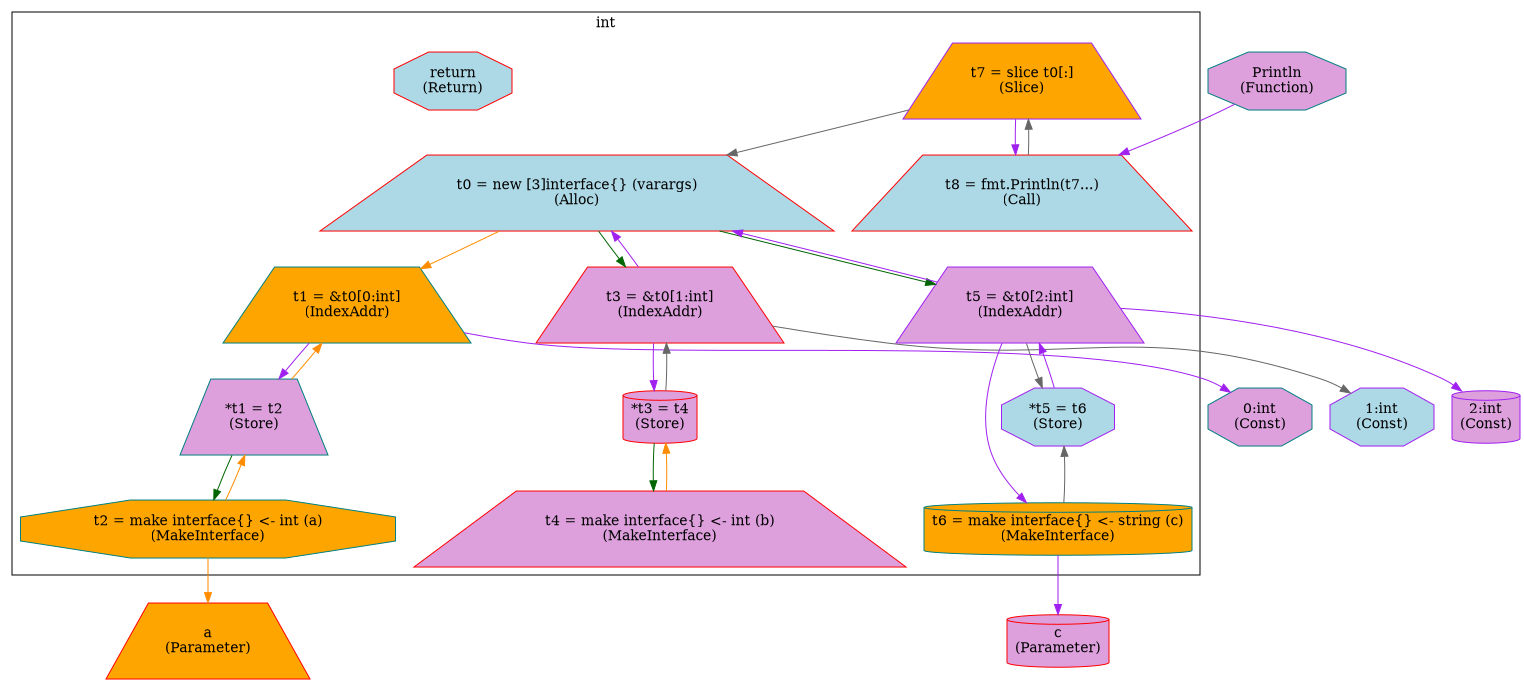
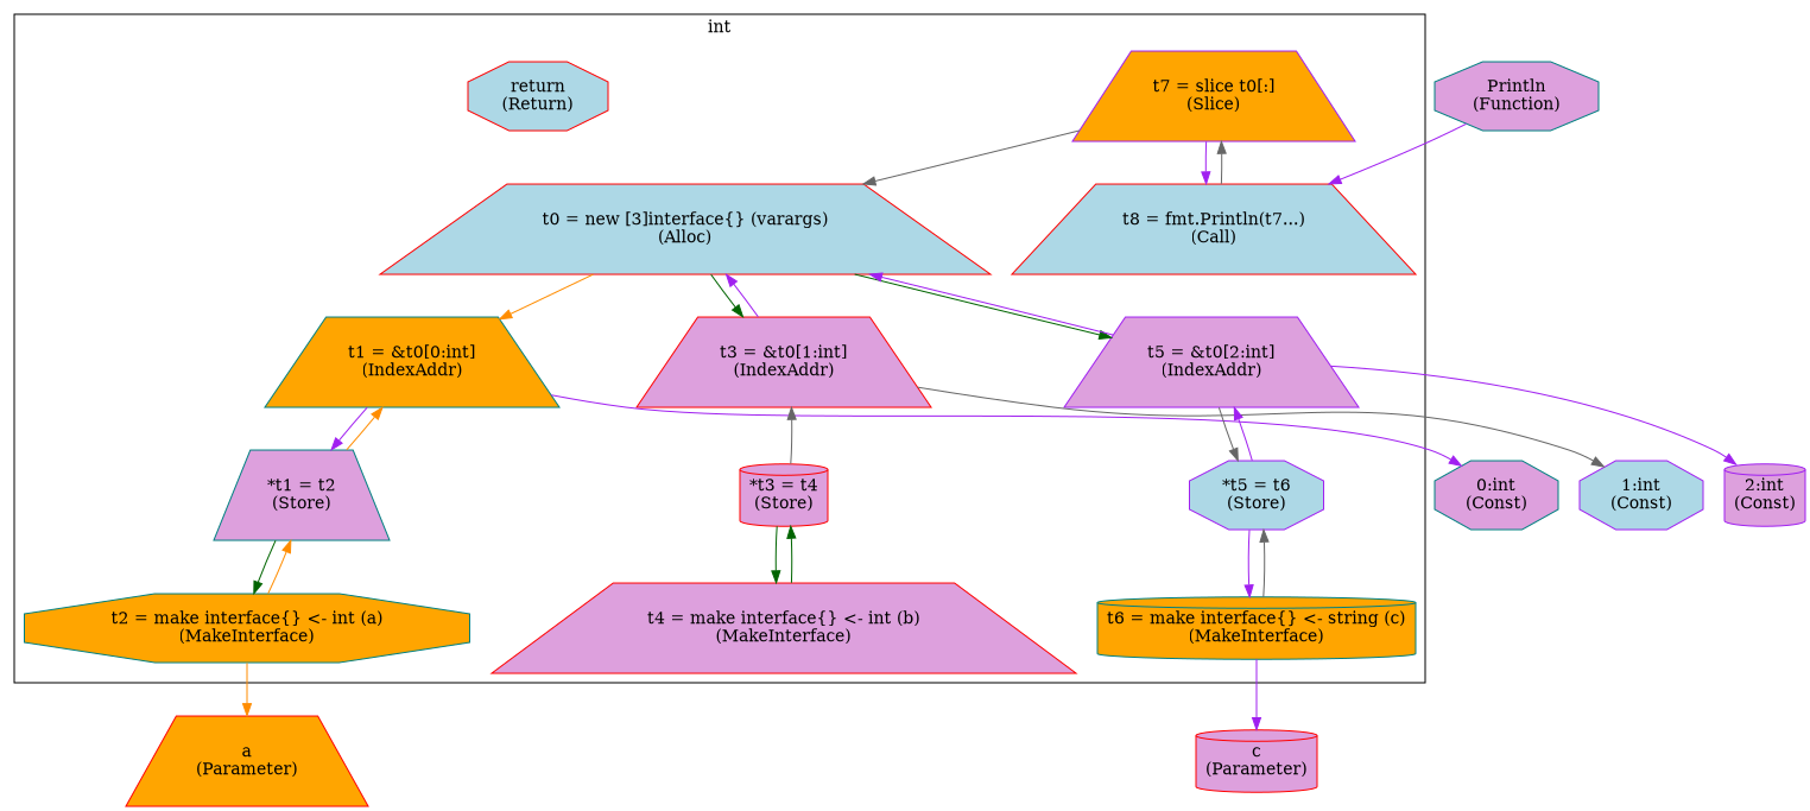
  digraph {
    node [color=red fillcolor=plum shape=trapezium style=filled]
    edge [color=purple]
    "t0 = new [3]interface{} (varargs)\n(Alloc)" [fillcolor=lightblue]
    "t1 = &t0[0:int]\n(IndexAddr)" [color=teal fillcolor=orange]
    "t2 = make interface{} <- int (a)\n(MakeInterface)" [color=teal fillcolor=orange shape=octagon]
    "*t1 = t2\n(Store)" [color=teal]
    "t3 = &t0[1:int]\n(IndexAddr)"
    "t4 = make interface{} <- int (b)\n(MakeInterface)"
    "*t3 = t4\n(Store)" [shape=cylinder]
    "t5 = &t0[2:int]\n(IndexAddr)" [color=purple]
    "t6 = make interface{} <- string (c)\n(MakeInterface)" [color=teal fillcolor=orange shape=cylinder]
    "*t5 = t6\n(Store)" [color=purple fillcolor=lightblue shape=octagon]
    "t7 = slice t0[:]\n(Slice)" [color=purple fillcolor=orange]
    "t8 = fmt.Println(t7...)\n(Call)" [fillcolor=lightblue]
    "return\n(Return)" [fillcolor=lightblue shape=octagon]
    "0:int\n(Const)" [color=teal shape=octagon]
    "a\n(Parameter)" [fillcolor=orange]
    "1:int\n(Const)" [color=purple fillcolor=lightblue shape=octagon]
    "2:int\n(Const)" [color=purple shape=cylinder]
    "c\n(Parameter)" [shape=cylinder]
    "Println\n(Function)" [color=teal shape=octagon]
    subgraph cluster_1 {
      color=black
      label=int
      "t0 = new [3]interface{} (varargs)\n(Alloc)"
      "t1 = &t0[0:int]\n(IndexAddr)"
      "t2 = make interface{} <- int (a)\n(MakeInterface)"
      "*t1 = t2\n(Store)"
      "t3 = &t0[1:int]\n(IndexAddr)"
      "t4 = make interface{} <- int (b)\n(MakeInterface)"
      "*t3 = t4\n(Store)"
      "t5 = &t0[2:int]\n(IndexAddr)"
      "t6 = make interface{} <- string (c)\n(MakeInterface)"
      "*t5 = t6\n(Store)"
      "t7 = slice t0[:]\n(Slice)"
      "t8 = fmt.Println(t7...)\n(Call)"
      "return\n(Return)"
    }
    "t0 = new [3]interface{} (varargs)\n(Alloc)" -> "t1 = &t0[0:int]\n(IndexAddr)" [color=darkorange]
    "t0 = new [3]interface{} (varargs)\n(Alloc)" -> "t3 = &t0[1:int]\n(IndexAddr)" [color=darkgreen]
    "t0 = new [3]interface{} (varargs)\n(Alloc)" -> "t5 = &t0[2:int]\n(IndexAddr)" [color=darkgreen]
    "t1 = &t0[0:int]\n(IndexAddr)" -> "*t1 = t2\n(Store)"
    "t1 = &t0[0:int]\n(IndexAddr)" -> "0:int\n(Const)"
    "t2 = make interface{} <- int (a)\n(MakeInterface)" -> "*t1 = t2\n(Store)" [color=darkorange]
    "t2 = make interface{} <- int (a)\n(MakeInterface)" -> "a\n(Parameter)" [color=darkorange]
    "*t1 = t2\n(Store)" -> "t1 = &t0[0:int]\n(IndexAddr)" [color=darkorange]
    "*t1 = t2\n(Store)" -> "t2 = make interface{} <- int (a)\n(MakeInterface)" [color=darkgreen]
    "t3 = &t0[1:int]\n(IndexAddr)" -> "t0 = new [3]interface{} (varargs)\n(Alloc)"
-   "t3 = &t0[1:int]\n(IndexAddr)" -> "*t3 = t4\n(Store)"
    "t3 = &t0[1:int]\n(IndexAddr)" -> "1:int\n(Const)" [color=gray40]
-   "t4 = make interface{} <- int (b)\n(MakeInterface)" -> "*t3 = t4\n(Store)" [color=darkorange]
+   "t4 = make interface{} <- int (b)\n(MakeInterface)" -> "*t3 = t4\n(Store)" [color=darkgreen]
    "*t3 = t4\n(Store)" -> "t3 = &t0[1:int]\n(IndexAddr)" [color=gray40]
    "*t3 = t4\n(Store)" -> "t4 = make interface{} <- int (b)\n(MakeInterface)" [color=darkgreen]
    "t5 = &t0[2:int]\n(IndexAddr)" -> "t0 = new [3]interface{} (varargs)\n(Alloc)"
    "t5 = &t0[2:int]\n(IndexAddr)" -> "*t5 = t6\n(Store)" [color=gray40]
    "t5 = &t0[2:int]\n(IndexAddr)" -> "2:int\n(Const)"
    "t6 = make interface{} <- string (c)\n(MakeInterface)" -> "*t5 = t6\n(Store)" [color=gray40]
    "t6 = make interface{} <- string (c)\n(MakeInterface)" -> "c\n(Parameter)"
    "*t5 = t6\n(Store)" -> "t5 = &t0[2:int]\n(IndexAddr)"
-   "t5 = &t0[2:int]\n(IndexAddr)" -> "t6 = make interface{} <- string (c)\n(MakeInterface)"
+   "*t5 = t6\n(Store)" -> "t6 = make interface{} <- string (c)\n(MakeInterface)"
    "t7 = slice t0[:]\n(Slice)" -> "t0 = new [3]interface{} (varargs)\n(Alloc)" [color=gray40]
    "t7 = slice t0[:]\n(Slice)" -> "t8 = fmt.Println(t7...)\n(Call)"
    "t8 = fmt.Println(t7...)\n(Call)" -> "t7 = slice t0[:]\n(Slice)" [color=gray40]
    "Println\n(Function)" -> "t8 = fmt.Println(t7...)\n(Call)"
  }
